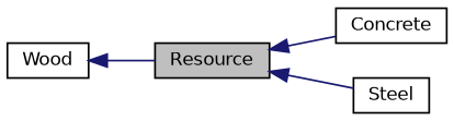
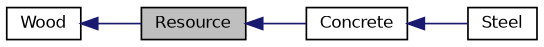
  digraph {
    rankdir=LR
    node [color=black fillcolor=white fontname=Helvetica fontsize=10 shape=record style=filled]
    edge [color=midnightblue dir=back fontname=Helvetica fontsize=10 labelfontname=Helvetica labelfontsize=10 style=solid]
    n1 [fillcolor=grey75 fontcolor=black height=0.2 label=Resource width=0.4]
    n2 [height=0.2 label=Concrete width=0.4]
    n3 [height=0.2 label=Steel width=0.4]
    n4 [height=0.2 label=Wood width=0.4]
    n1 -> n2
-   n1 -> n3
+   n2 -> n3
    n4 -> n1
  }
